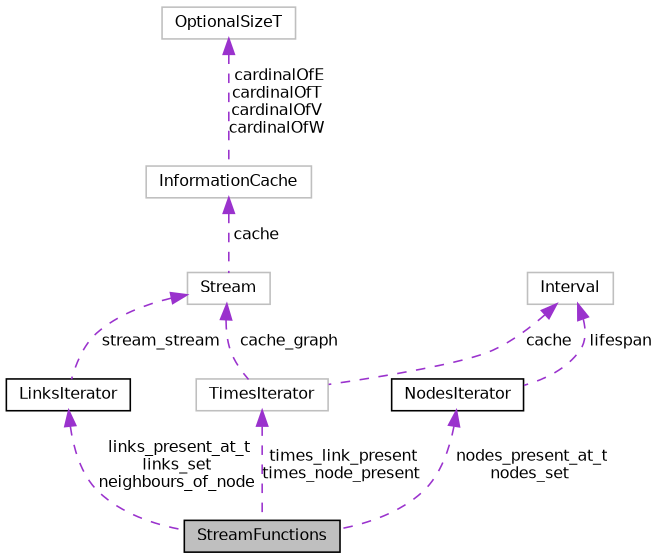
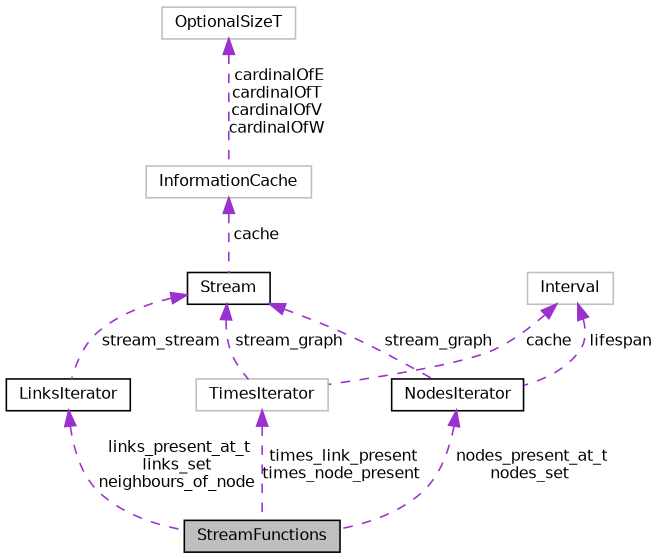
  digraph {
    node [color=grey75 fillcolor=white fontname=Helvetica fontsize=10 shape=record style=filled]
    edge [color=darkorchid3 dir=back fontname=Helvetica fontsize=10 labelfontname=Helvetica labelfontsize=10 style=dashed]
    n1 [color=black fillcolor=grey75 fontcolor=black height=0.2 label=StreamFunctions width=0.4]
    n2 [color=black height=0.2 label=NodesIterator width=0.4]
-   n3 [height=0.2 label=Stream width=0.4]
+   n3 [color=black height=0.2 label=Stream width=0.4]
    n4 [color=black height=0.2 label=LinksIterator width=0.4]
    n5 [height=0.2 label=TimesIterator width=0.4]
    n6 [height=0.2 label=InformationCache width=0.4]
    n7 [height=0.2 label=OptionalSizeT width=0.4]
    n8 [height=0.2 label=Interval width=0.4]
    n2 -> n1 [label=" nodes_present_at_t\nnodes_set"]
+   n3 -> n2 [label=" stream_graph"]
    n3 -> n4 [label=" stream_stream"]
-   n3 -> n5 [label=" cache_graph"]
+   n3 -> n5 [label=" stream_graph"]
    n4 -> n1 [label=" links_present_at_t\nlinks_set\nneighbours_of_node"]
    n5 -> n1 [label=" times_link_present\ntimes_node_present"]
    n6 -> n3 [label=" cache"]
    n7 -> n6 [label=" cardinalOfE\ncardinalOfT\ncardinalOfV\ncardinalOfW"]
    n8 -> n2 [label=" lifespan"]
    n8 -> n5 [label=" cache"]
  }
